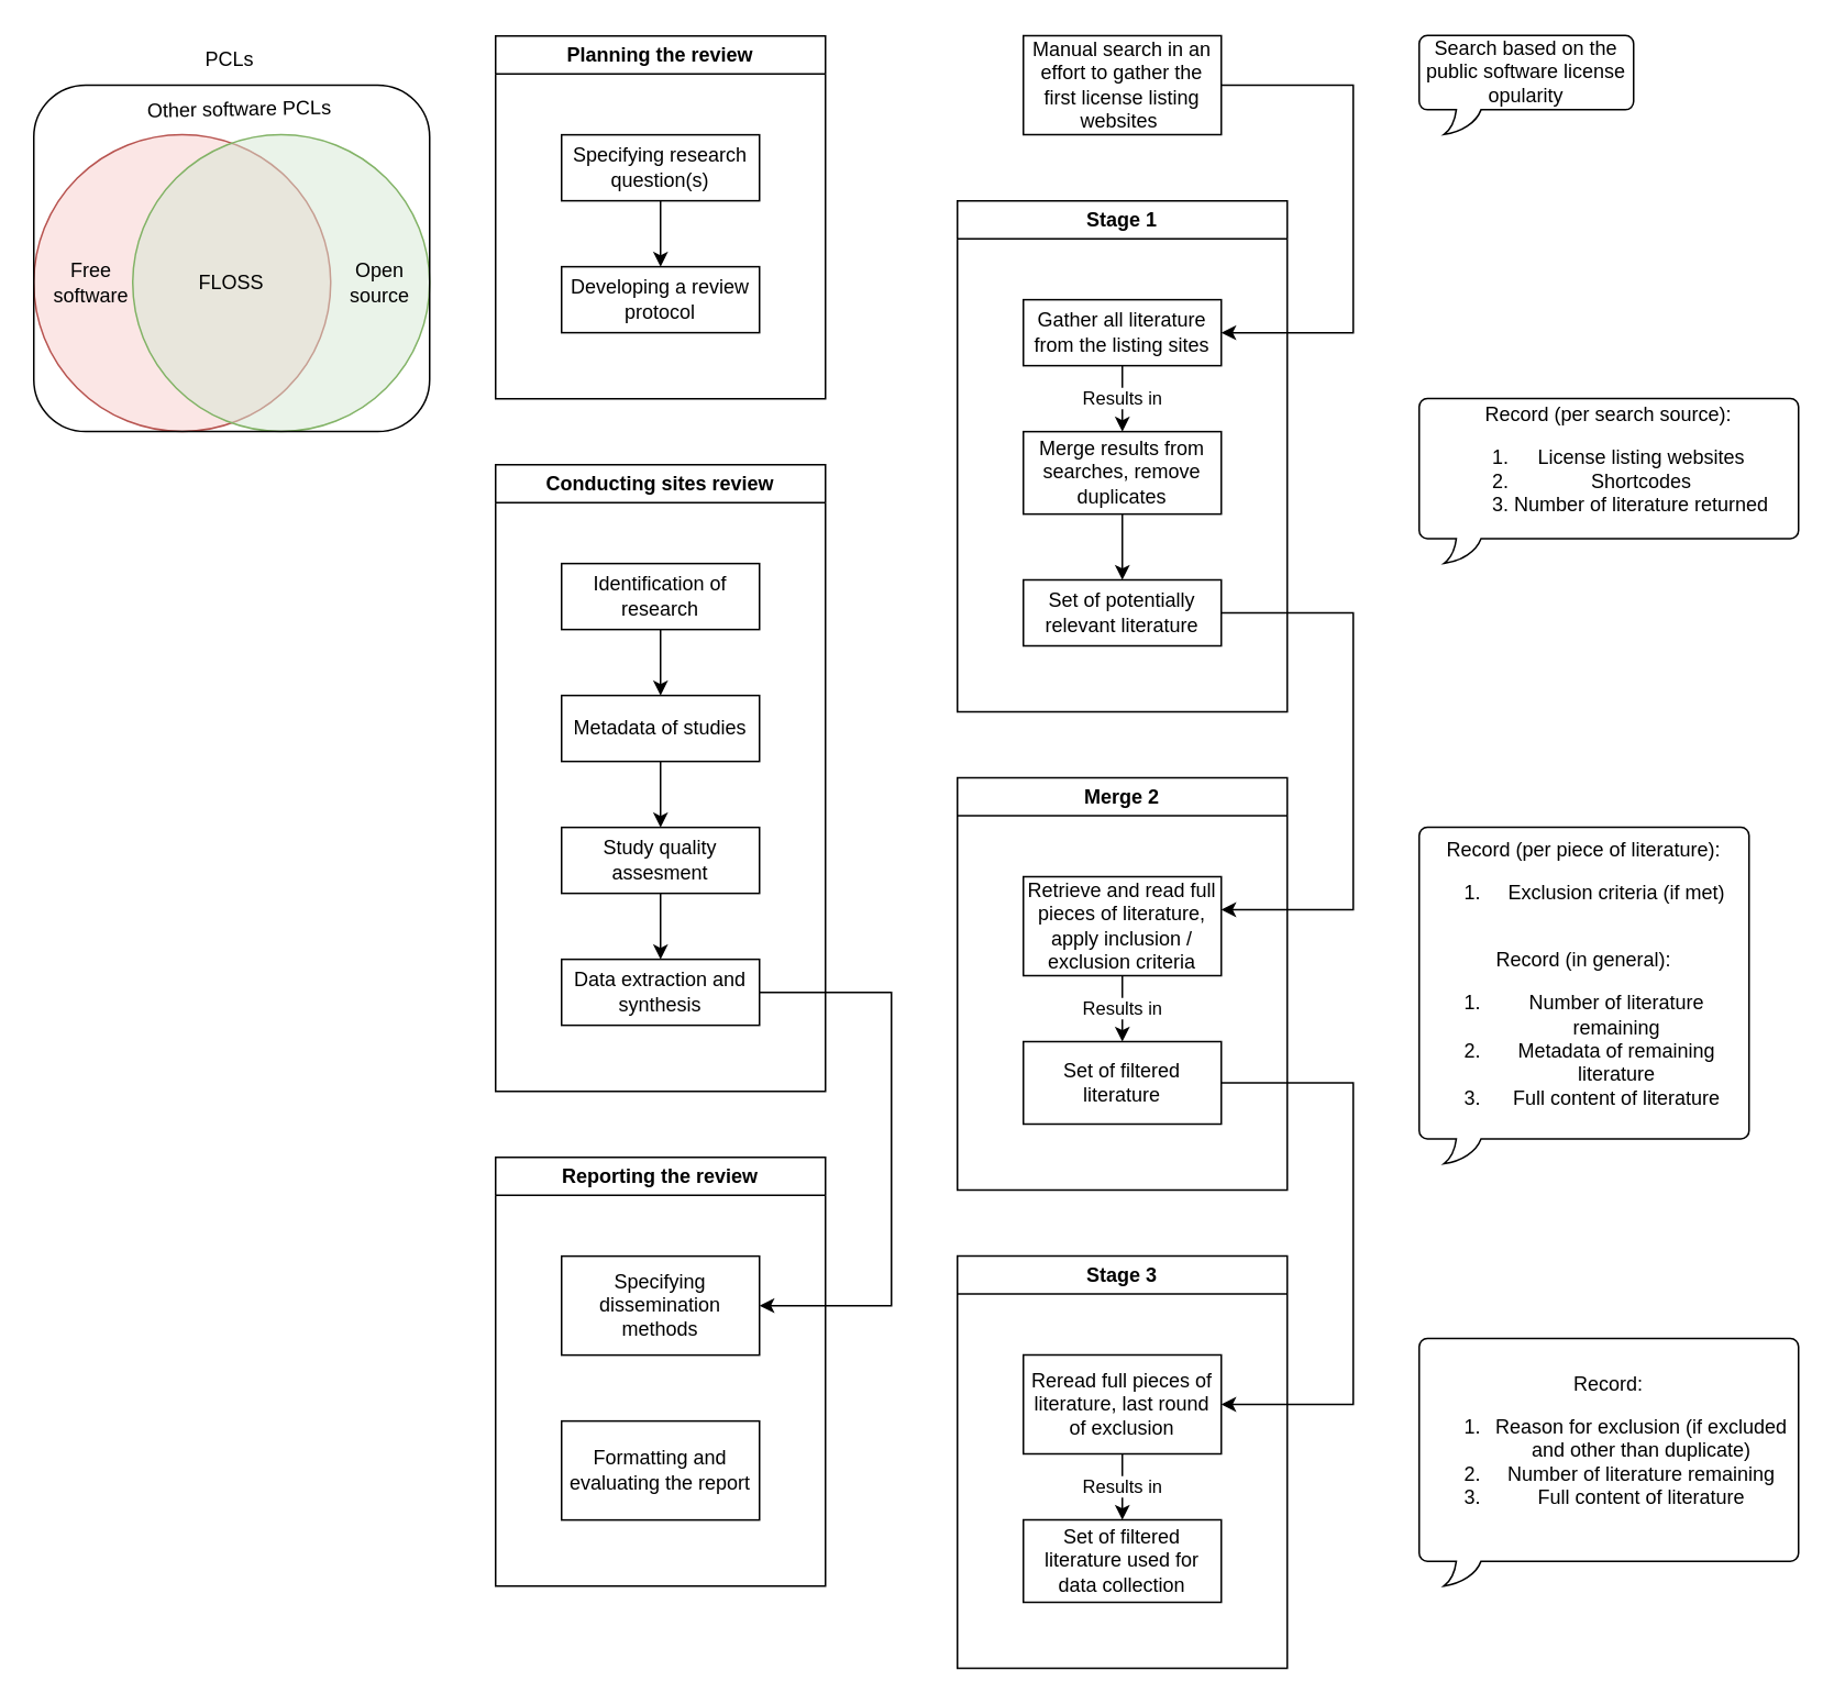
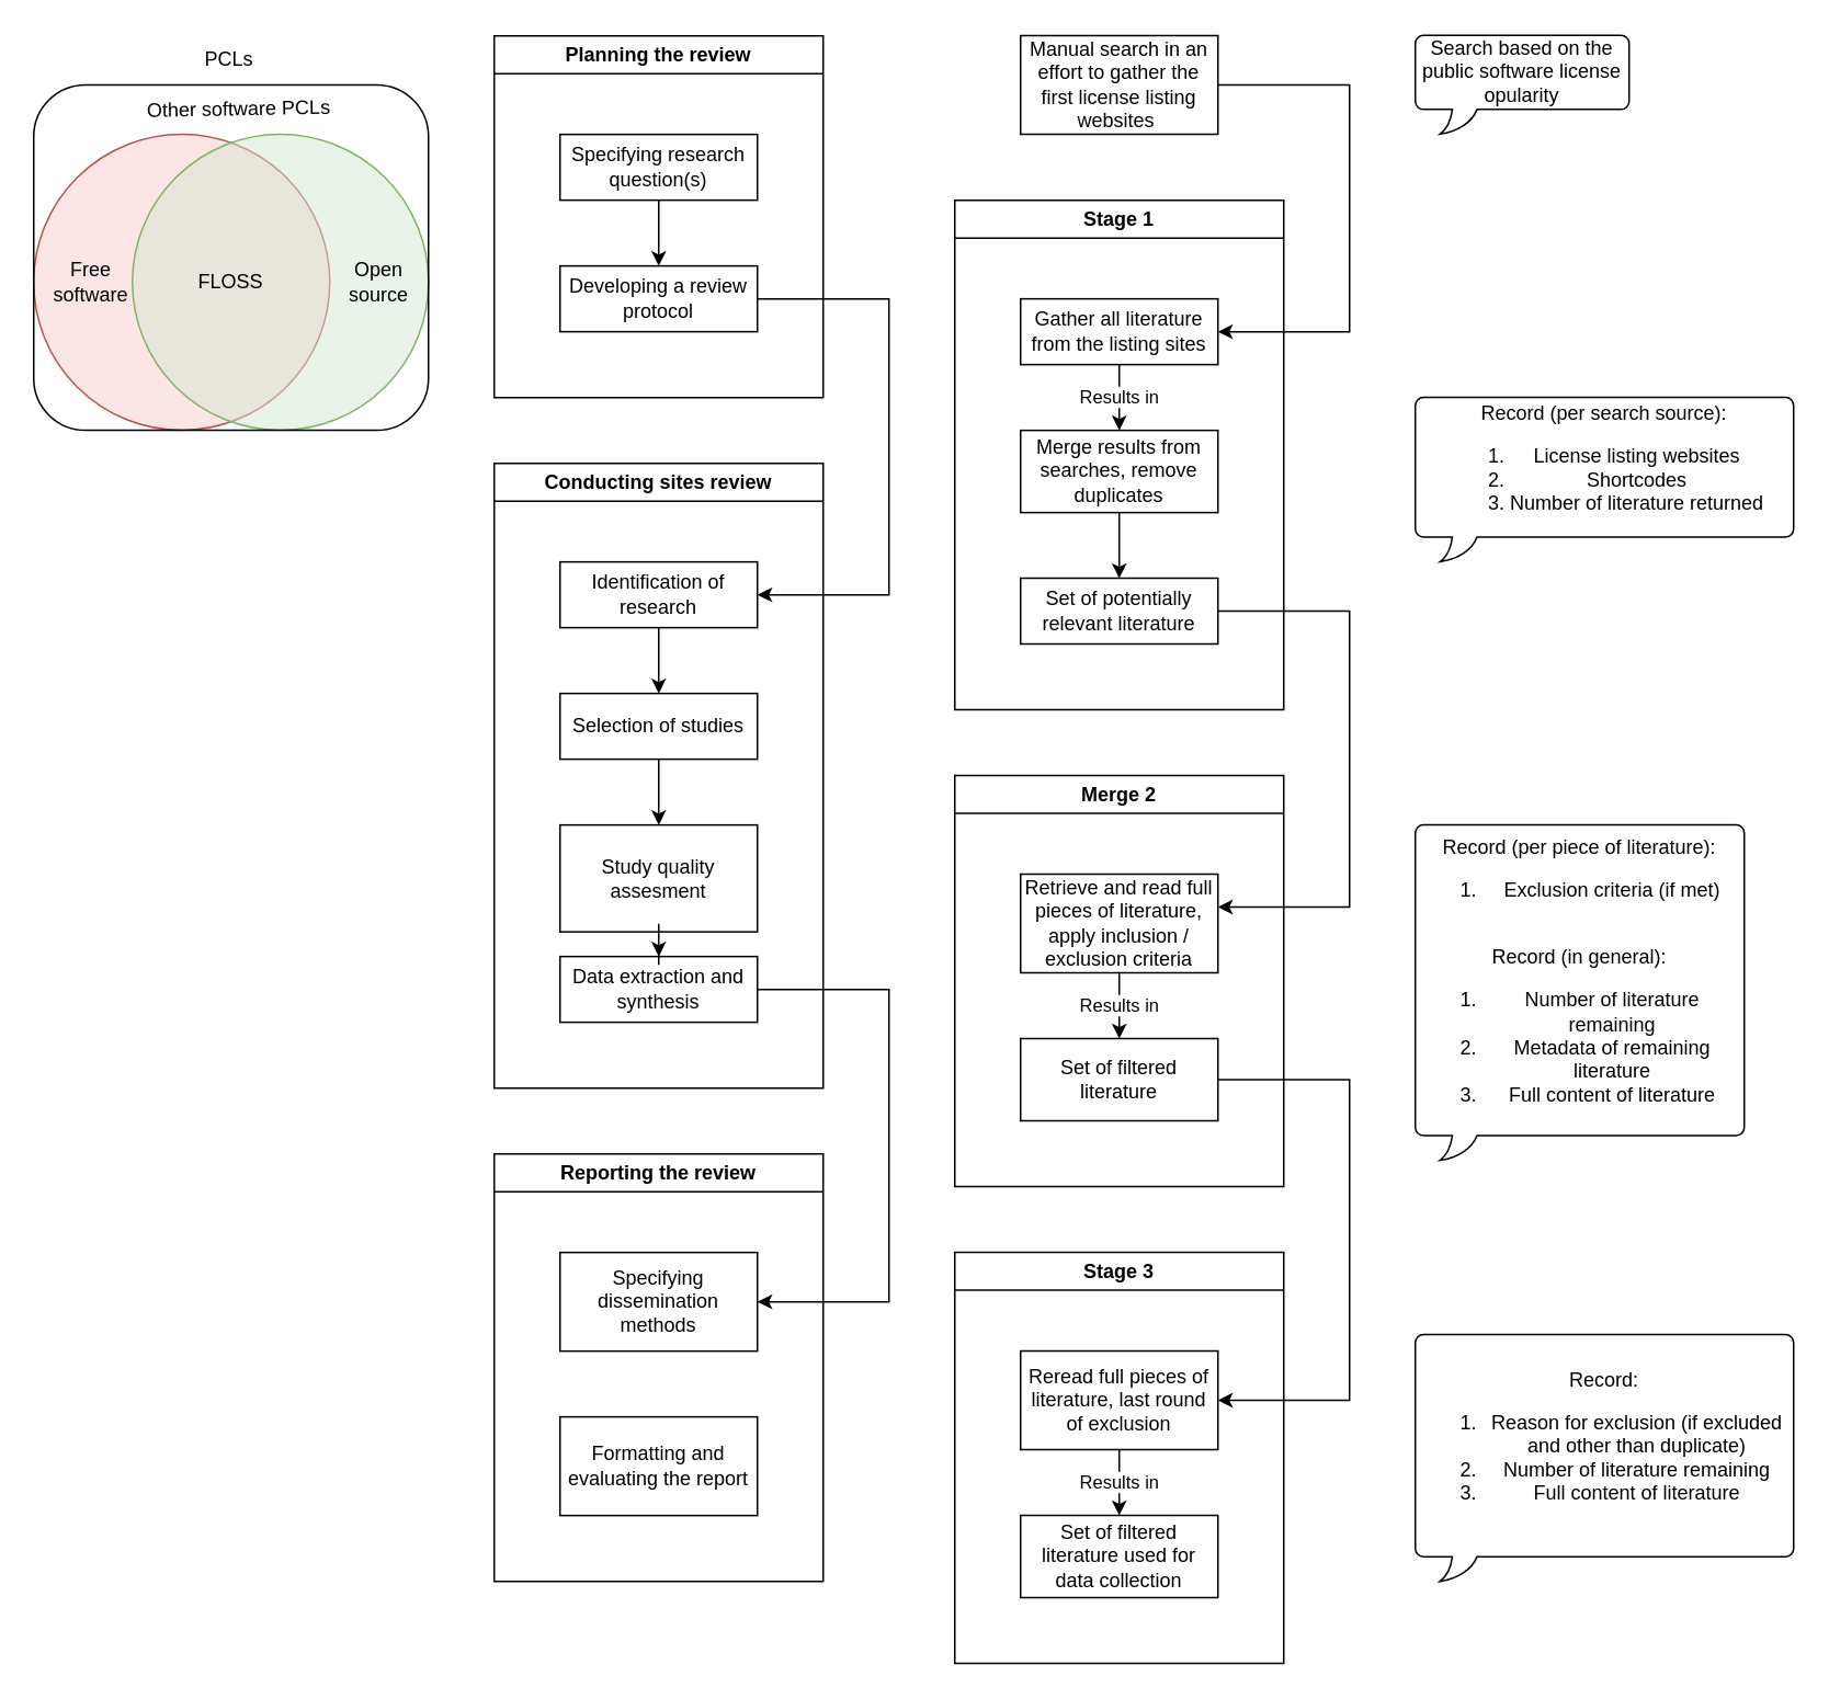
  <mxCell id="0" />
  <mxCell id="1" parent="0" />
  <mxCell id="2" value="" style="ellipse;whiteSpace=wrap;html=1;aspect=fixed;fillColor=#f8cecc;strokeColor=#b85450;fillOpacity=50;" parent="1" vertex="1"><mxGeometry y="81" width="180" height="180" as="geometry" x="20" /></mxCell>
  <mxCell id="3" value="" style="ellipse;whiteSpace=wrap;html=1;aspect=fixed;fillColor=#d5e8d4;strokeColor=#82b366;fillOpacity=50;" parent="1" vertex="1"><mxGeometry x="80" y="81" width="180" height="180" as="geometry" /></mxCell>
  <mxCell id="4" value="" style="rounded=1;whiteSpace=wrap;html=1;fillColor=none;" parent="1" vertex="1"><mxGeometry y="51" width="240" height="210" as="geometry" x="20" /></mxCell>
  <mxCell id="5" value="Other software PCLs" style="text;html=1;align=center;verticalAlign=middle;whiteSpace=wrap;rounded=0;rotation=-1;" parent="1" vertex="1"><mxGeometry x="80" y="50.91" width="130" height="30" as="geometry" /></mxCell>
  <mxCell id="6" value="PCLs" style="text;html=1;align=center;verticalAlign=middle;whiteSpace=wrap;rounded=0;" parent="1" vertex="1"><mxGeometry x="109" y="21" width="60" height="30" as="geometry" /></mxCell>
  <mxCell id="7" value="Free software" style="text;html=1;align=center;verticalAlign=middle;whiteSpace=wrap;rounded=0;" parent="1" vertex="1"><mxGeometry x="40" y="146" width="30" height="50" as="geometry" /></mxCell>
  <mxCell id="8" value="Open source" style="text;html=1;align=center;verticalAlign=middle;whiteSpace=wrap;rounded=0;" parent="1" vertex="1"><mxGeometry x="200" y="156" width="60" height="30" as="geometry" /></mxCell>
  <mxCell id="9" value="FLOSS" style="text;html=1;align=center;verticalAlign=middle;whiteSpace=wrap;rounded=0;" parent="1" vertex="1"><mxGeometry x="110" y="156" width="60" height="30" as="geometry" /></mxCell>
  <mxCell id="10" value="Planning the review" style="swimlane;whiteSpace=wrap;html=1;" parent="1" vertex="1"><mxGeometry x="300" y="21.09" width="200" height="220" as="geometry"><mxRectangle x="330" y="50" width="150" height="30" as="alternateBounds" /></mxGeometry></mxCell>
  <mxCell id="11" value="Specifying research question(s)" style="rounded=0;whiteSpace=wrap;html=1;fillColor=none;" parent="10" vertex="1"><mxGeometry x="40" y="60" width="120" height="40" as="geometry" /></mxCell>
  <mxCell id="12" value="Developing a review protocol" style="rounded=0;whiteSpace=wrap;html=1;fillColor=none;" parent="10" vertex="1"><mxGeometry x="40" y="140" width="120" height="40" as="geometry" /></mxCell>
  <mxCell id="13" value="" style="endArrow=classic;html=1;rounded=0;" parent="10" source="11" target="12" edge="1"><mxGeometry width="50" height="50" relative="1" as="geometry"><mxPoint x="150" y="130" as="sourcePoint" /><mxPoint x="200" y="80" as="targetPoint" /></mxGeometry></mxCell>
  <mxCell id="14" value="Conducting sites review" style="swimlane;whiteSpace=wrap;html=1;" parent="1" vertex="1"><mxGeometry x="300" y="281.09" width="200" height="380" as="geometry" /></mxCell>
  <mxCell id="15" style="edgeStyle=orthogonalEdgeStyle;rounded=0;orthogonalLoop=1;jettySize=auto;html=1;" parent="14" source="16" target="18" edge="1"><mxGeometry relative="1" as="geometry" /></mxCell>
  <mxCell id="16" value="Identification of research" style="rounded=0;whiteSpace=wrap;html=1;fillColor=none;" parent="14" vertex="1"><mxGeometry x="40" y="60" width="120" height="40" as="geometry" /></mxCell>
  <mxCell id="17" style="edgeStyle=orthogonalEdgeStyle;rounded=0;orthogonalLoop=1;jettySize=auto;html=1;" parent="14" source="18" target="20" edge="1"><mxGeometry relative="1" as="geometry" /></mxCell>
- <mxCell id="18" value="Metadata of studies" style="rounded=0;whiteSpace=wrap;html=1;fillColor=none;" parent="14" vertex="1"><mxGeometry x="40" y="140" width="120" height="40" as="geometry" /></mxCell>
+ <mxCell id="18" value="Selection of studies" style="rounded=0;whiteSpace=wrap;html=1;fillColor=none;" parent="14" vertex="1"><mxGeometry x="40" y="140" width="120" height="40" as="geometry" /></mxCell>
  <mxCell id="19" style="edgeStyle=orthogonalEdgeStyle;rounded=0;orthogonalLoop=1;jettySize=auto;html=1;" parent="14" source="20" target="21" edge="1"><mxGeometry relative="1" as="geometry" /></mxCell>
- <mxCell id="20" value="Study quality assesment" style="rounded=0;whiteSpace=wrap;html=1;fillColor=none;" parent="14" vertex="1"><mxGeometry x="40" y="220" width="120" height="40" as="geometry" /></mxCell>
+ <mxCell id="20" value="Study quality assesment" style="rounded=0;whiteSpace=wrap;html=1;fillColor=none;" parent="14" vertex="1"><mxGeometry x="40" y="220" width="120" height="65" as="geometry" /></mxCell>
  <mxCell id="21" value="Data extraction and synthesis" style="rounded=0;whiteSpace=wrap;html=1;fillColor=none;" parent="14" vertex="1"><mxGeometry x="40" y="300" width="120" height="40" as="geometry" /></mxCell>
  <mxCell id="22" value="Reporting the review" style="swimlane;whiteSpace=wrap;html=1;" parent="1" vertex="1"><mxGeometry x="300" y="701.09" width="200" height="260" as="geometry" /></mxCell>
  <mxCell id="23" value="Specifying dissemination methods" style="rounded=0;whiteSpace=wrap;html=1;fillColor=none;" parent="22" vertex="1"><mxGeometry x="40" y="60" width="120" height="60" as="geometry" /></mxCell>
  <mxCell id="24" value="Formatting and evaluating the report" style="rounded=0;whiteSpace=wrap;html=1;fillColor=none;" parent="22" vertex="1"><mxGeometry x="40" y="160" width="120" height="60" as="geometry" /></mxCell>
+ <mxCell id="25" style="edgeStyle=orthogonalEdgeStyle;rounded=0;orthogonalLoop=1;jettySize=auto;html=1;" parent="1" source="12" target="16" edge="1"><mxGeometry relative="1" as="geometry"><Array as="points"><mxPoint x="540" y="181.09" /><mxPoint x="540" y="361.09" /></Array></mxGeometry></mxCell>
  <mxCell id="26" style="edgeStyle=orthogonalEdgeStyle;rounded=0;orthogonalLoop=1;jettySize=auto;html=1;" parent="1" source="21" target="23" edge="1"><mxGeometry relative="1" as="geometry"><Array as="points"><mxPoint x="540" y="601.09" /><mxPoint x="540" y="791.09" /></Array></mxGeometry></mxCell>
  <mxCell id="27" value="Stage 1" style="swimlane;whiteSpace=wrap;html=1;startSize=23;" parent="1" vertex="1"><mxGeometry x="580" y="121.09" width="200" height="309.91" as="geometry"><mxRectangle x="330" y="50" width="150" height="30" as="alternateBounds" /></mxGeometry></mxCell>
  <mxCell id="28" value="Gather all literature from the listing sites" style="rounded=0;whiteSpace=wrap;html=1;fillColor=none;" parent="27" vertex="1"><mxGeometry x="40" y="60" width="120" height="40" as="geometry" /></mxCell>
  <mxCell id="29" style="edgeStyle=orthogonalEdgeStyle;rounded=0;orthogonalLoop=1;jettySize=auto;html=1;" parent="27" source="30" target="32" edge="1"><mxGeometry relative="1" as="geometry" /></mxCell>
  <mxCell id="30" value="Merge results from searches, remove duplicates" style="rounded=0;whiteSpace=wrap;html=1;fillColor=none;" parent="27" vertex="1"><mxGeometry x="40" y="140" width="120" height="50" as="geometry" /></mxCell>
  <mxCell id="31" value="Results in" style="endArrow=classic;html=1;rounded=0;" parent="27" source="28" target="30" edge="1"><mxGeometry width="50" height="50" relative="1" as="geometry"><mxPoint x="150" y="130" as="sourcePoint" /><mxPoint x="200" y="80" as="targetPoint" /></mxGeometry></mxCell>
  <mxCell id="32" value="Set of potentially relevant literature" style="rounded=0;whiteSpace=wrap;html=1;fillColor=none;" parent="27" vertex="1"><mxGeometry x="40" y="229.91" width="120" height="40" as="geometry" /></mxCell>
  <mxCell id="33" style="edgeStyle=orthogonalEdgeStyle;rounded=0;orthogonalLoop=1;jettySize=auto;html=1;" parent="1" source="34" target="28" edge="1"><mxGeometry relative="1" as="geometry"><Array as="points"><mxPoint x="820" y="51.09" /><mxPoint x="820" y="201.09" /></Array></mxGeometry></mxCell>
  <mxCell id="34" value="Manual search in an effort to gather the first license listing websites&amp;nbsp;" style="rounded=0;whiteSpace=wrap;html=1;fillColor=none;" parent="1" vertex="1"><mxGeometry x="620" y="21" width="120" height="60" as="geometry" /></mxCell>
  <mxCell id="35" value="Search based on the public software license opularity" style="whiteSpace=wrap;html=1;shape=mxgraph.basic.roundRectCallout;dx=30;dy=15;size=5;boundedLbl=1;fillColor=none;" parent="1" vertex="1"><mxGeometry x="860" y="20.91" width="130" height="60" as="geometry" /></mxCell>
  <mxCell id="36" value="Record (per search source):&lt;div&gt;&lt;ol&gt;&lt;li&gt;License listing websites&lt;/li&gt;&lt;li&gt;Shortcodes&lt;/li&gt;&lt;li&gt;Number of literature returned&lt;/li&gt;&lt;/ol&gt;&lt;/div&gt;" style="whiteSpace=wrap;html=1;shape=mxgraph.basic.roundRectCallout;dx=30;dy=15;size=5;boundedLbl=1;fillColor=none;" parent="1" vertex="1"><mxGeometry x="860" y="241" width="230" height="100" as="geometry" /></mxCell>
  <mxCell id="37" value="Merge 2" style="swimlane;whiteSpace=wrap;html=1;startSize=23;" parent="1" vertex="1"><mxGeometry x="580" y="471" width="200" height="250" as="geometry"><mxRectangle x="330" y="50" width="150" height="30" as="alternateBounds" /></mxGeometry></mxCell>
  <mxCell id="38" value="Retrieve and read full pieces of literature, apply inclusion / exclusion criteria" style="rounded=0;whiteSpace=wrap;html=1;fillColor=none;" parent="37" vertex="1"><mxGeometry x="40" y="60" width="120" height="60" as="geometry" /></mxCell>
  <mxCell id="39" value="Set of filtered literature" style="rounded=0;whiteSpace=wrap;html=1;fillColor=none;" parent="37" vertex="1"><mxGeometry x="40" y="160" width="120" height="50" as="geometry" /></mxCell>
  <mxCell id="40" value="Results in" style="endArrow=classic;html=1;rounded=0;" parent="37" source="38" target="39" edge="1"><mxGeometry width="50" height="50" relative="1" as="geometry"><mxPoint x="150" y="130" as="sourcePoint" /><mxPoint x="200" y="80" as="targetPoint" /></mxGeometry></mxCell>
  <mxCell id="41" style="edgeStyle=orthogonalEdgeStyle;rounded=0;orthogonalLoop=1;jettySize=auto;html=1;" parent="1" source="32" target="38" edge="1"><mxGeometry relative="1" as="geometry"><Array as="points"><mxPoint x="820" y="371" /><mxPoint x="820" y="551" /></Array></mxGeometry></mxCell>
  <mxCell id="42" value="Record (per piece of literature):&lt;div&gt;&lt;ol&gt;&lt;li&gt;Exclusion criteria (if met)&lt;/li&gt;&lt;/ol&gt;&lt;div&gt;&lt;br&gt;&lt;/div&gt;&lt;div&gt;Record (in general):&lt;/div&gt;&lt;ol&gt;&lt;li&gt;Number of literature remaining&lt;/li&gt;&lt;li&gt;Metadata of remaining literature&lt;/li&gt;&lt;li&gt;Full content of literature&lt;/li&gt;&lt;/ol&gt;&lt;/div&gt;" style="whiteSpace=wrap;html=1;shape=mxgraph.basic.roundRectCallout;dx=30;dy=15;size=5;boundedLbl=1;fillColor=none;" parent="1" vertex="1"><mxGeometry x="860" y="501" width="200" height="204.01" as="geometry" /></mxCell>
  <mxCell id="43" value="Stage 3" style="swimlane;whiteSpace=wrap;html=1;startSize=23;" parent="1" vertex="1"><mxGeometry x="580" y="761" width="200" height="250" as="geometry"><mxRectangle x="330" y="50" width="150" height="30" as="alternateBounds" /></mxGeometry></mxCell>
  <mxCell id="44" value="Reread full pieces of literature, last round of exclusion" style="rounded=0;whiteSpace=wrap;html=1;fillColor=none;" parent="43" vertex="1"><mxGeometry x="40" y="60" width="120" height="60" as="geometry" /></mxCell>
  <mxCell id="45" value="Set of filtered literature used for data collection" style="rounded=0;whiteSpace=wrap;html=1;fillColor=none;" parent="43" vertex="1"><mxGeometry x="40" y="160" width="120" height="50" as="geometry" /></mxCell>
  <mxCell id="46" value="Results in" style="endArrow=classic;html=1;rounded=0;" parent="43" source="44" target="45" edge="1"><mxGeometry width="50" height="50" relative="1" as="geometry"><mxPoint x="150" y="130" as="sourcePoint" /><mxPoint x="200" y="80" as="targetPoint" /></mxGeometry></mxCell>
  <mxCell id="47" value="Record:&lt;div&gt;&lt;ol&gt;&lt;li&gt;Reason for exclusion (if excluded and other than duplicate)&lt;/li&gt;&lt;li&gt;Number of literature remaining&lt;/li&gt;&lt;li&gt;Full content of literature&lt;/li&gt;&lt;/ol&gt;&lt;/div&gt;" style="whiteSpace=wrap;html=1;shape=mxgraph.basic.roundRectCallout;dx=30;dy=15;size=5;boundedLbl=1;fillColor=none;" parent="1" vertex="1"><mxGeometry x="860" y="811.06" width="230" height="150.03" as="geometry" /></mxCell>
  <mxCell id="48" style="edgeStyle=orthogonalEdgeStyle;rounded=0;orthogonalLoop=1;jettySize=auto;html=1;" parent="1" source="39" target="44" edge="1"><mxGeometry relative="1" as="geometry"><Array as="points"><mxPoint x="820" y="656" /><mxPoint x="820" y="851" /></Array></mxGeometry></mxCell>
